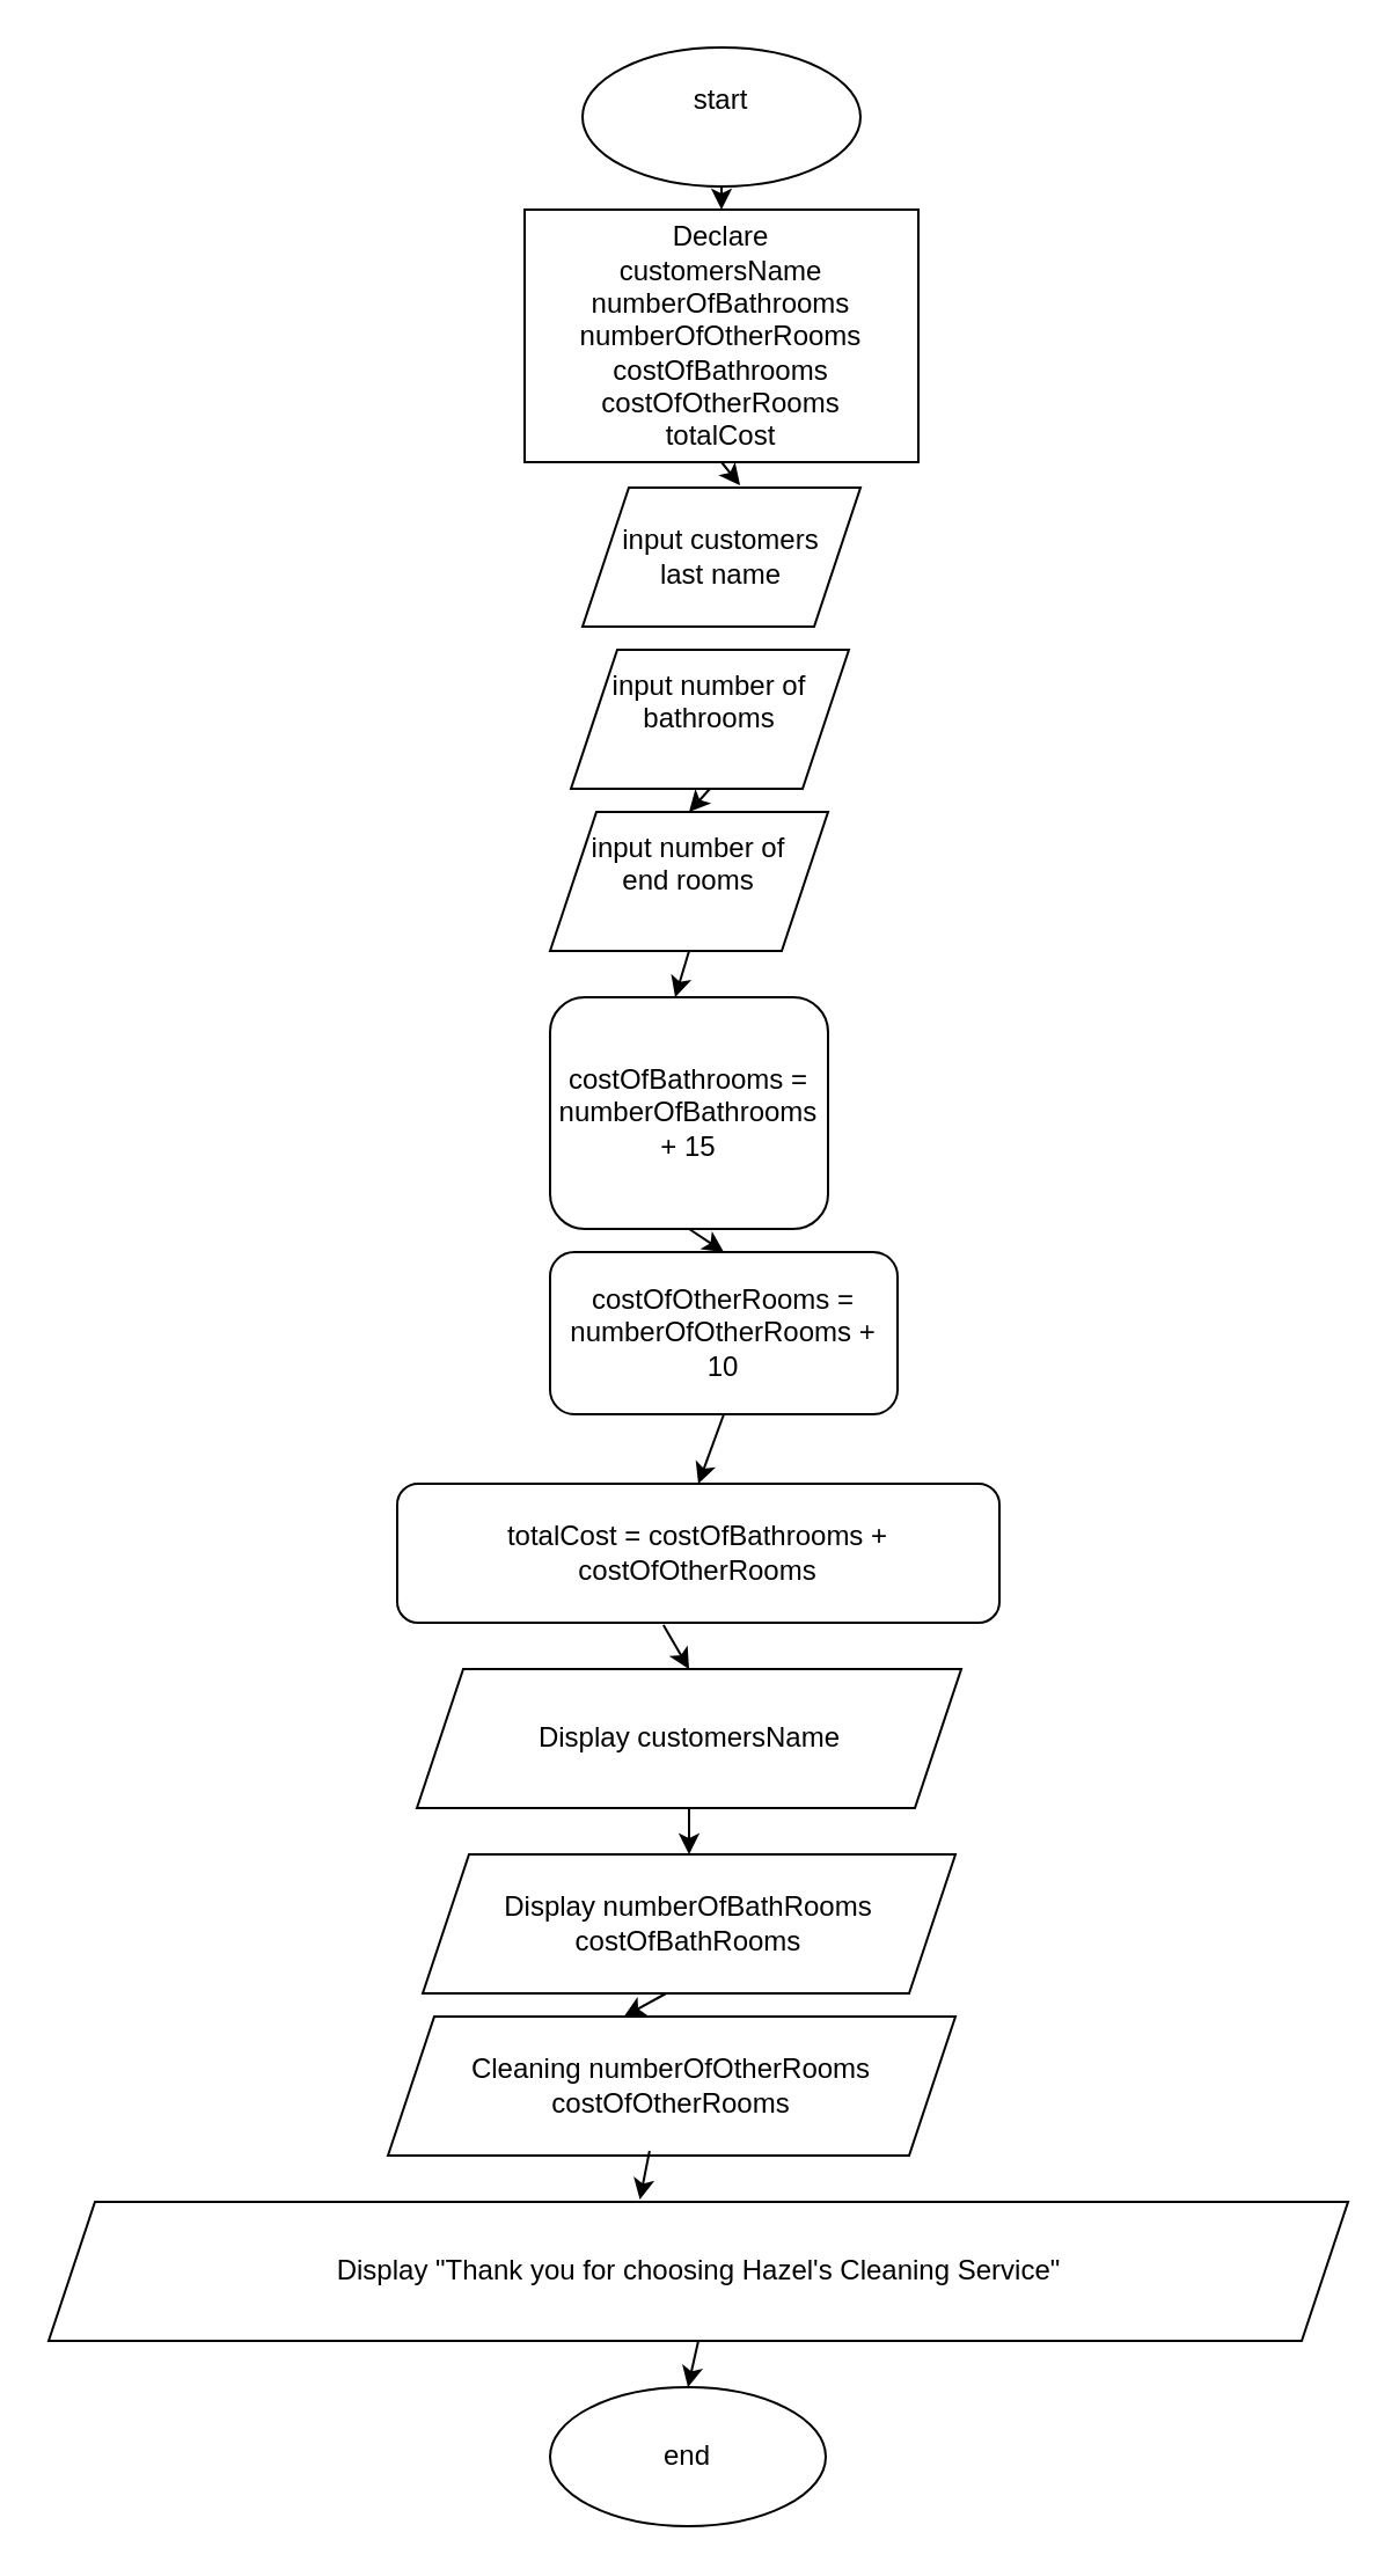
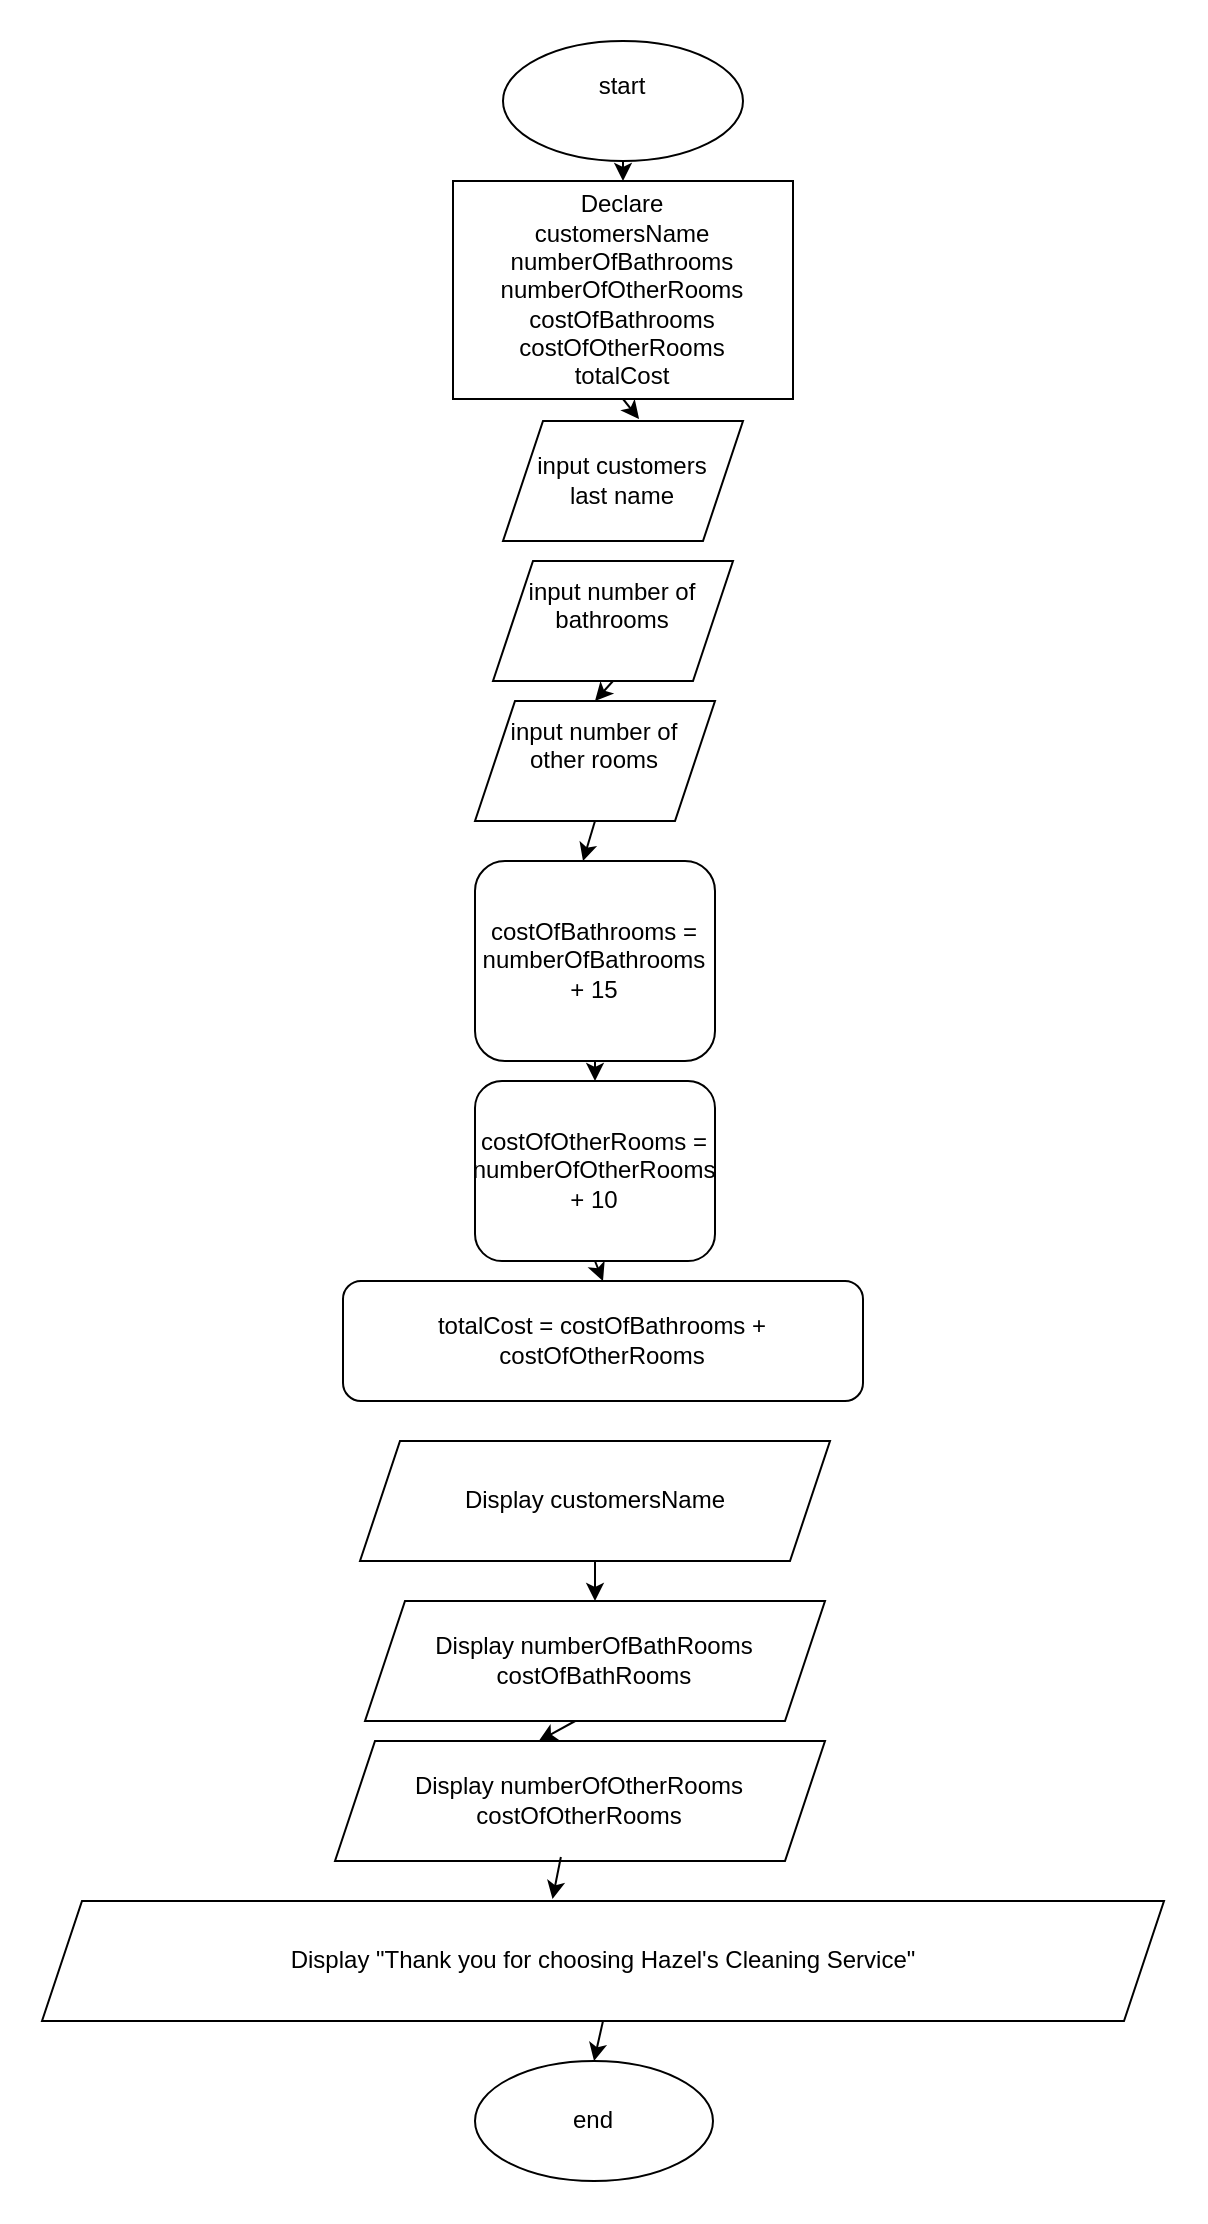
  <mxCell id="0" />
  <mxCell id="1" parent="0" />
  <mxCell id="2" value="start&lt;div&gt;&lt;br&gt;&lt;/div&gt;" style="ellipse;whiteSpace=wrap;html=1;" parent="1" vertex="1"><mxGeometry x="251" width="120" height="60" as="geometry" y="20" /></mxCell>
  <mxCell id="3" value="input number of bathrooms&lt;div&gt;&lt;br&gt;&lt;/div&gt;" style="shape=parallelogram;perimeter=parallelogramPerimeter;whiteSpace=wrap;html=1;fixedSize=1;" parent="1" vertex="1"><mxGeometry x="246" y="280" width="120" height="60" as="geometry" /></mxCell>
- <mxCell id="4" value="input number of&lt;div&gt;end rooms&lt;/div&gt;&lt;div&gt;&lt;br&gt;&lt;/div&gt;" style="shape=parallelogram;perimeter=parallelogramPerimeter;whiteSpace=wrap;html=1;fixedSize=1;" parent="1" vertex="1"><mxGeometry x="237" y="350" width="120" height="60" as="geometry" /></mxCell>
+ <mxCell id="4" value="input number of&lt;div&gt;other rooms&lt;/div&gt;&lt;div&gt;&lt;br&gt;&lt;/div&gt;" style="shape=parallelogram;perimeter=parallelogramPerimeter;whiteSpace=wrap;html=1;fixedSize=1;" parent="1" vertex="1"><mxGeometry x="237" y="350" width="120" height="60" as="geometry" /></mxCell>
  <mxCell id="5" value="input customers&lt;div&gt;last name&lt;/div&gt;" style="shape=parallelogram;perimeter=parallelogramPerimeter;whiteSpace=wrap;html=1;fixedSize=1;" parent="1" vertex="1"><mxGeometry x="251" y="210" width="120" height="60" as="geometry" /></mxCell>
  <mxCell id="6" value="&lt;div&gt;&lt;span style=&quot;background-color: initial;&quot;&gt;costOfBathrooms = numberOfBathrooms + 15&lt;/span&gt;&lt;br&gt;&lt;/div&gt;" style="rounded=1;whiteSpace=wrap;html=1;" parent="1" vertex="1"><mxGeometry x="237" y="430" width="120" height="100" as="geometry" /></mxCell>
  <mxCell id="7" value="Declare&lt;div&gt;customersName&lt;/div&gt;&lt;div&gt;numberOfBathrooms&lt;/div&gt;&lt;div&gt;numberOfOtherRooms&lt;/div&gt;&lt;div&gt;costOfBathrooms&lt;/div&gt;&lt;div&gt;costOfOtherRooms&lt;/div&gt;&lt;div&gt;totalCost&lt;/div&gt;" style="rounded=0;whiteSpace=wrap;html=1;" parent="1" vertex="1"><mxGeometry x="226" y="90" width="170" height="109" as="geometry" /></mxCell>
- <mxCell id="8" value="&lt;div&gt;&lt;span style=&quot;background-color: initial;&quot;&gt;costOfOtherRooms = numberOfOtherRooms + 10&lt;/span&gt;&lt;br&gt;&lt;/div&gt;" style="rounded=1;whiteSpace=wrap;html=1;" parent="1" vertex="1"><mxGeometry x="237" y="540" width="150" height="70" as="geometry" /></mxCell>
+ <mxCell id="8" value="&lt;div&gt;&lt;span style=&quot;background-color: initial;&quot;&gt;costOfOtherRooms = numberOfOtherRooms + 10&lt;/span&gt;&lt;br&gt;&lt;/div&gt;" style="rounded=1;whiteSpace=wrap;html=1;" parent="1" vertex="1"><mxGeometry x="237" y="540" width="120" height="90" as="geometry" /></mxCell>
  <mxCell id="9" value="Display numberOfBathRooms&lt;div&gt;costOfBathRooms&lt;/div&gt;" style="shape=parallelogram;perimeter=parallelogramPerimeter;whiteSpace=wrap;html=1;fixedSize=1;" parent="1" vertex="1"><mxGeometry x="182" y="800" width="230" height="60" as="geometry" /></mxCell>
- <mxCell id="10" value="Cleaning numberOfOtherRooms&lt;div&gt;costOfOtherRooms&lt;/div&gt;" style="shape=parallelogram;perimeter=parallelogramPerimeter;whiteSpace=wrap;html=1;fixedSize=1;" parent="1" vertex="1"><mxGeometry x="167" y="870" width="245" height="60" as="geometry" /></mxCell>
+ <mxCell id="10" value="Display numberOfOtherRooms&lt;div&gt;costOfOtherRooms&lt;/div&gt;" style="shape=parallelogram;perimeter=parallelogramPerimeter;whiteSpace=wrap;html=1;fixedSize=1;" parent="1" vertex="1"><mxGeometry x="167" y="870" width="245" height="60" as="geometry" /></mxCell>
  <mxCell id="11" value="Display customersName" style="shape=parallelogram;perimeter=parallelogramPerimeter;whiteSpace=wrap;html=1;fixedSize=1;" parent="1" vertex="1"><mxGeometry x="179.5" y="720" width="235" height="60" as="geometry" /></mxCell>
  <mxCell id="12" value="totalCost = costOfBathrooms + costOfOtherRooms" style="rounded=1;whiteSpace=wrap;html=1;" parent="1" vertex="1"><mxGeometry x="171" y="640" width="260" height="60" as="geometry" /></mxCell>
  <mxCell id="13" value="Display &quot;Thank you for choosing Hazel's Cleaning Service&quot;" style="shape=parallelogram;perimeter=parallelogramPerimeter;whiteSpace=wrap;html=1;fixedSize=1;" parent="1" vertex="1"><mxGeometry x="20.5" y="950" width="561" height="60" as="geometry" /></mxCell>
  <mxCell id="14" value="end" style="ellipse;whiteSpace=wrap;html=1;" parent="1" vertex="1"><mxGeometry x="237" y="1030" width="119" height="60" as="geometry" /></mxCell>
  <mxCell id="15" value="" style="endArrow=classic;html=1;rounded=0;exitX=0.5;exitY=1;exitDx=0;exitDy=0;entryX=0.5;entryY=0;entryDx=0;entryDy=0;" parent="1" source="2" target="7" edge="1"><mxGeometry width="50" height="50" relative="1" as="geometry"><mxPoint x="396" y="180" as="sourcePoint" /><mxPoint x="446" y="130" as="targetPoint" /></mxGeometry></mxCell>
  <mxCell id="16" value="" style="endArrow=classic;html=1;rounded=0;exitX=0.5;exitY=1;exitDx=0;exitDy=0;entryX=0.567;entryY=-0.017;entryDx=0;entryDy=0;entryPerimeter=0;" parent="1" source="7" target="5" edge="1"><mxGeometry width="50" height="50" relative="1" as="geometry"><mxPoint x="396" y="180" as="sourcePoint" /><mxPoint x="446" y="130" as="targetPoint" /></mxGeometry></mxCell>
  <mxCell id="17" value="" style="endArrow=classic;html=1;rounded=0;exitX=0.5;exitY=1;exitDx=0;exitDy=0;entryX=0.5;entryY=0;entryDx=0;entryDy=0;" parent="1" source="3" target="4" edge="1"><mxGeometry width="50" height="50" relative="1" as="geometry"><mxPoint x="396" y="420" as="sourcePoint" /><mxPoint x="446" y="370" as="targetPoint" /></mxGeometry></mxCell>
  <mxCell id="18" value="" style="endArrow=classic;html=1;rounded=0;exitX=0.5;exitY=1;exitDx=0;exitDy=0;entryX=0.45;entryY=0;entryDx=0;entryDy=0;entryPerimeter=0;" parent="1" source="4" target="6" edge="1"><mxGeometry width="50" height="50" relative="1" as="geometry"><mxPoint x="396" y="420" as="sourcePoint" /><mxPoint x="446" y="370" as="targetPoint" /></mxGeometry></mxCell>
  <mxCell id="19" value="" style="endArrow=classic;html=1;rounded=0;exitX=0.5;exitY=1;exitDx=0;exitDy=0;entryX=0.5;entryY=0;entryDx=0;entryDy=0;" parent="1" source="6" target="8" edge="1"><mxGeometry width="50" height="50" relative="1" as="geometry"><mxPoint x="396" y="420" as="sourcePoint" /><mxPoint x="446" y="370" as="targetPoint" /></mxGeometry></mxCell>
  <mxCell id="20" value="" style="endArrow=classic;html=1;rounded=0;exitX=0.5;exitY=1;exitDx=0;exitDy=0;entryX=0.5;entryY=0;entryDx=0;entryDy=0;" parent="1" source="8" target="12" edge="1"><mxGeometry width="50" height="50" relative="1" as="geometry"><mxPoint x="396" y="660" as="sourcePoint" /><mxPoint x="446" y="610" as="targetPoint" /></mxGeometry></mxCell>
- <mxCell id="21" value="" style="endArrow=classic;html=1;rounded=0;exitX=0.442;exitY=1.017;exitDx=0;exitDy=0;exitPerimeter=0;entryX=0.5;entryY=0;entryDx=0;entryDy=0;" parent="1" source="12" target="11" edge="1"><mxGeometry width="50" height="50" relative="1" as="geometry"><mxPoint x="396" y="780" as="sourcePoint" /><mxPoint x="446" y="730" as="targetPoint" /></mxGeometry></mxCell>
  <mxCell id="22" value="" style="endArrow=classic;html=1;rounded=0;exitX=0.5;exitY=1;exitDx=0;exitDy=0;entryX=0.5;entryY=0;entryDx=0;entryDy=0;" parent="1" source="11" target="9" edge="1"><mxGeometry width="50" height="50" relative="1" as="geometry"><mxPoint x="396" y="780" as="sourcePoint" /><mxPoint x="446" y="730" as="targetPoint" /></mxGeometry></mxCell>
  <mxCell id="23" value="" style="endArrow=classic;html=1;rounded=0;exitX=0.457;exitY=1;exitDx=0;exitDy=0;exitPerimeter=0;entryX=0.416;entryY=0;entryDx=0;entryDy=0;entryPerimeter=0;" parent="1" source="9" target="10" edge="1"><mxGeometry width="50" height="50" relative="1" as="geometry"><mxPoint x="396" y="1020" as="sourcePoint" /><mxPoint x="326" y="890" as="targetPoint" /></mxGeometry></mxCell>
  <mxCell id="24" value="" style="endArrow=classic;html=1;rounded=0;exitX=0.461;exitY=0.967;exitDx=0;exitDy=0;exitPerimeter=0;entryX=0.455;entryY=-0.017;entryDx=0;entryDy=0;entryPerimeter=0;" parent="1" source="10" target="13" edge="1"><mxGeometry width="50" height="50" relative="1" as="geometry"><mxPoint x="396" y="1020" as="sourcePoint" /><mxPoint x="446" y="970" as="targetPoint" /></mxGeometry></mxCell>
  <mxCell id="25" value="" style="endArrow=classic;html=1;rounded=0;exitX=0.5;exitY=1;exitDx=0;exitDy=0;entryX=0.5;entryY=0;entryDx=0;entryDy=0;" parent="1" source="13" target="14" edge="1"><mxGeometry width="50" height="50" relative="1" as="geometry"><mxPoint x="396" y="1020" as="sourcePoint" /><mxPoint x="446" y="970" as="targetPoint" /></mxGeometry></mxCell>
